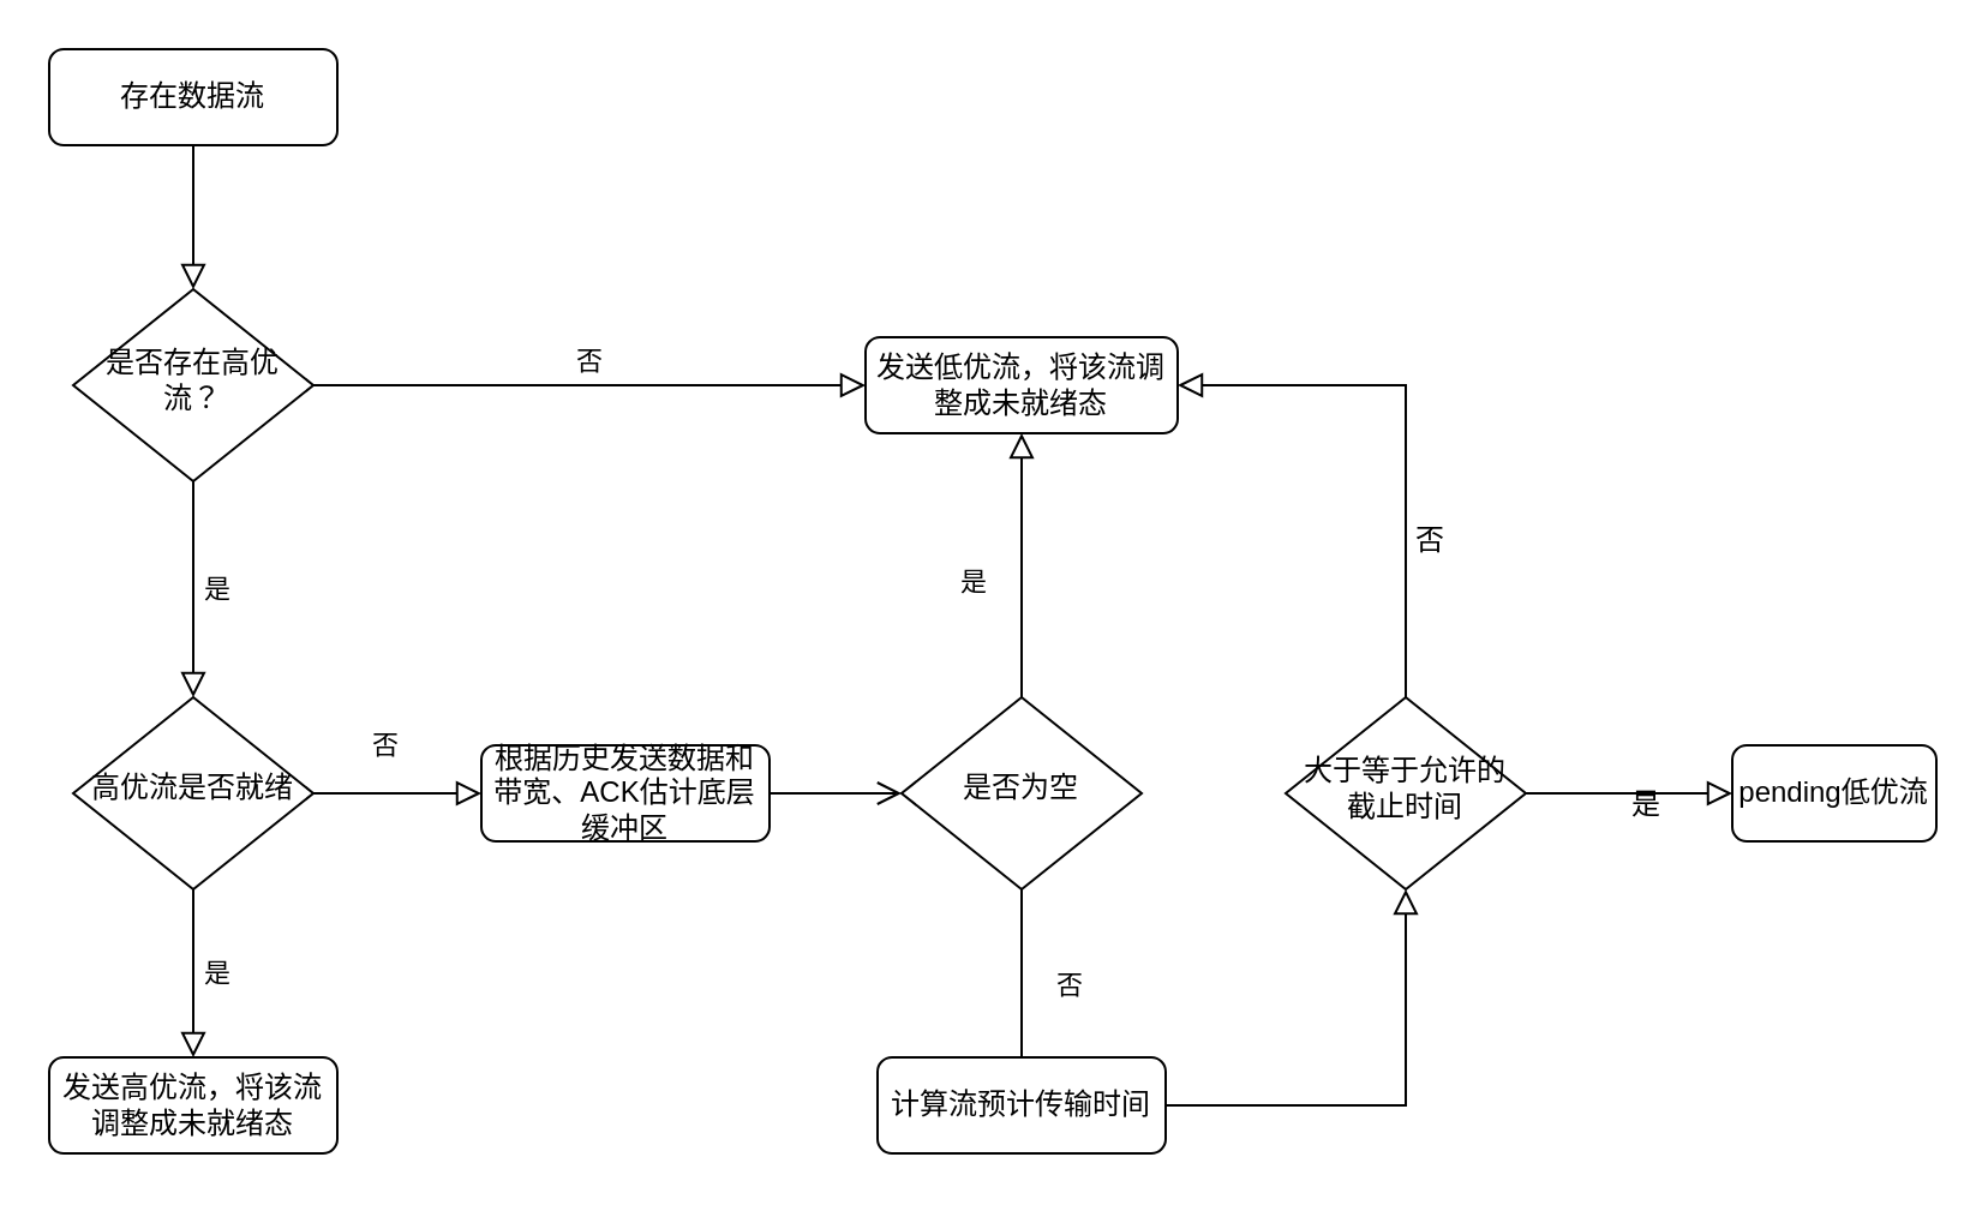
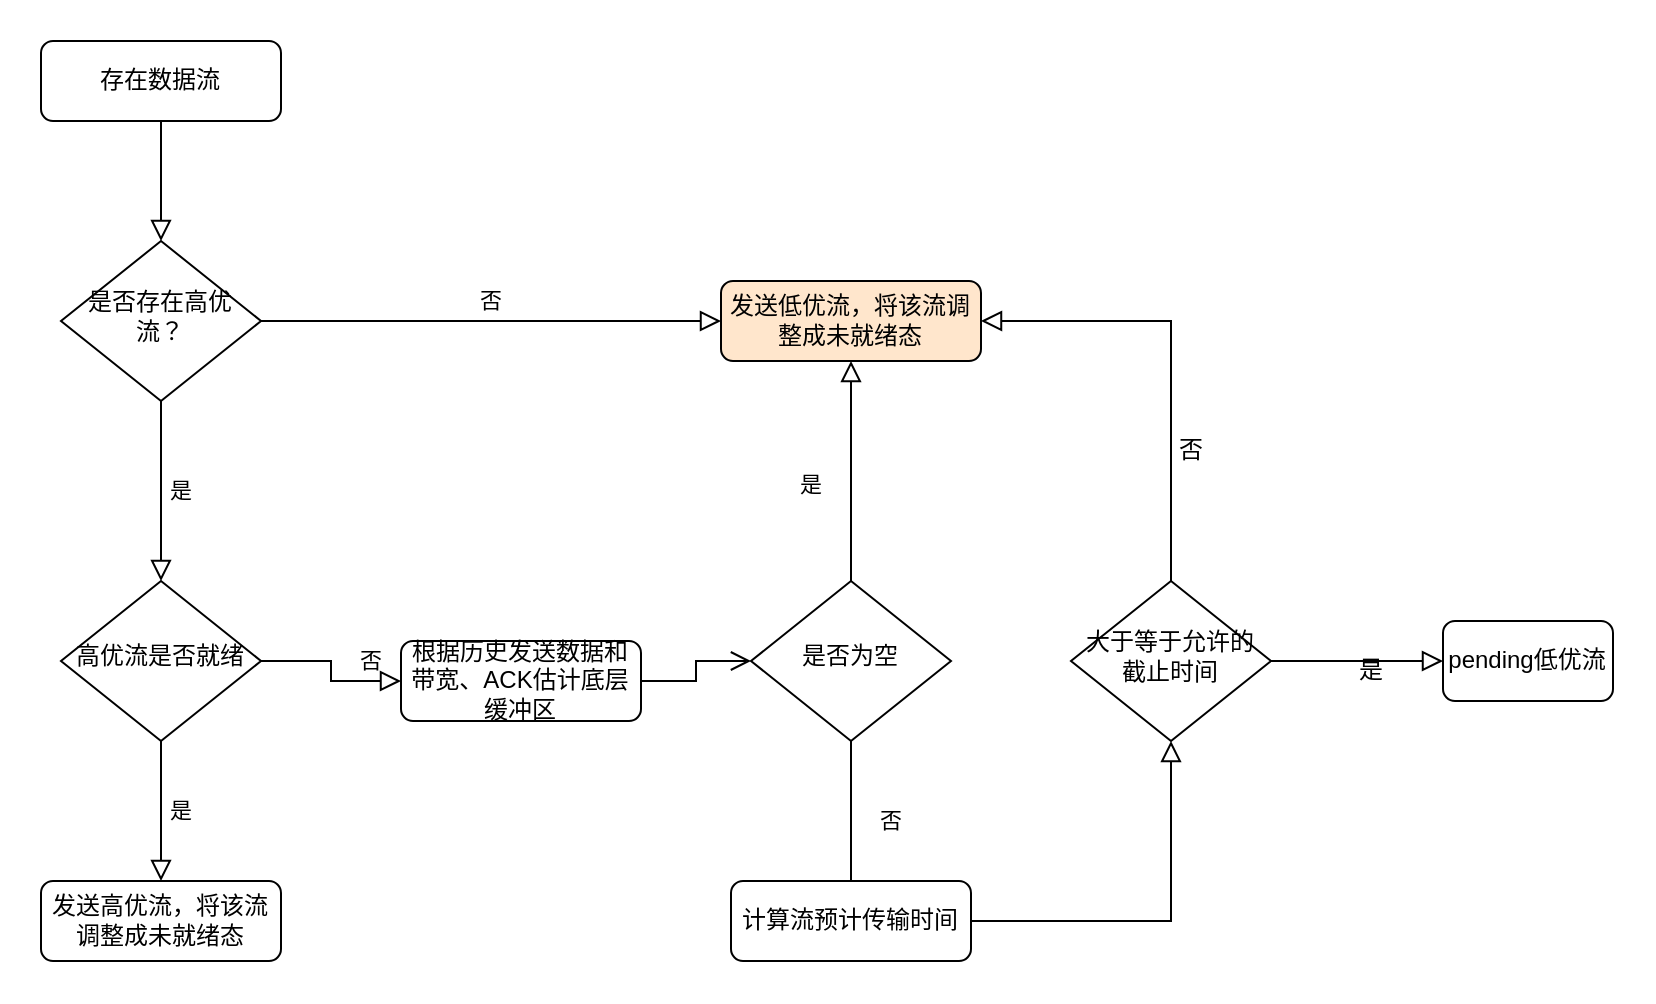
  <mxCell id="0" />
  <mxCell id="1" parent="0" />
  <mxCell id="2" value="" style="rounded=0;html=1;jettySize=auto;orthogonalLoop=1;fontSize=11;endArrow=block;endFill=0;endSize=8;strokeWidth=1;shadow=0;labelBackgroundColor=none;edgeStyle=orthogonalEdgeStyle;" parent="1" source="3" target="5" edge="1"><mxGeometry relative="1" as="geometry" /></mxCell>
  <mxCell id="3" value="存在数据流" style="rounded=1;whiteSpace=wrap;html=1;fontSize=12;glass=0;strokeWidth=1;shadow=0;" parent="1" vertex="1"><mxGeometry x="20" y="20" width="120" height="40" as="geometry" /></mxCell>
  <mxCell id="4" value="否" style="edgeStyle=orthogonalEdgeStyle;rounded=0;html=1;jettySize=auto;orthogonalLoop=1;fontSize=11;endArrow=block;endFill=0;endSize=8;strokeWidth=1;shadow=0;labelBackgroundColor=none;exitX=1;exitY=0.5;exitDx=0;exitDy=0;entryX=0;entryY=0.5;entryDx=0;entryDy=0;" parent="1" source="5" target="10" edge="1"><mxGeometry y="10" relative="1" as="geometry"><mxPoint as="offset" /><mxPoint x="300" y="160" as="targetPoint" /><Array as="points" /></mxGeometry></mxCell>
  <mxCell id="5" value="是否存在高优流？" style="rhombus;whiteSpace=wrap;html=1;shadow=0;fontFamily=Helvetica;fontSize=12;align=center;strokeWidth=1;spacing=6;spacingTop=-4;" parent="1" vertex="1"><mxGeometry x="30" y="120" width="100" height="80" as="geometry" /></mxCell>
  <mxCell id="6" value="高优流是否就绪" style="rhombus;whiteSpace=wrap;html=1;shadow=0;fontFamily=Helvetica;fontSize=12;align=center;strokeWidth=1;spacing=6;spacingTop=-4;" parent="1" vertex="1"><mxGeometry x="30" y="290" width="100" height="80" as="geometry" /></mxCell>
  <mxCell id="7" value="是" style="edgeStyle=orthogonalEdgeStyle;rounded=0;html=1;jettySize=auto;orthogonalLoop=1;fontSize=11;endArrow=block;endFill=0;endSize=8;strokeWidth=1;shadow=0;labelBackgroundColor=none;exitX=0.5;exitY=1;exitDx=0;exitDy=0;entryX=0.5;entryY=0;entryDx=0;entryDy=0;" parent="1" source="5" target="6" edge="1"><mxGeometry y="10" relative="1" as="geometry"><mxPoint as="offset" /><mxPoint x="300" y="240" as="targetPoint" /><mxPoint x="140" y="200" as="sourcePoint" /><Array as="points"><mxPoint x="80" y="260" /><mxPoint x="80" y="260" /></Array></mxGeometry></mxCell>
  <mxCell id="8" value="是" style="edgeStyle=orthogonalEdgeStyle;rounded=0;html=1;jettySize=auto;orthogonalLoop=1;fontSize=11;endArrow=block;endFill=0;endSize=8;strokeWidth=1;shadow=0;labelBackgroundColor=none;exitX=0.5;exitY=1;exitDx=0;exitDy=0;entryX=0.5;entryY=0;entryDx=0;entryDy=0;" parent="1" source="6" target="9" edge="1"><mxGeometry y="10" relative="1" as="geometry"><mxPoint as="offset" /><mxPoint x="170" y="400" as="targetPoint" /><mxPoint x="90" y="240" as="sourcePoint" /><Array as="points" /></mxGeometry></mxCell>
  <mxCell id="9" value="发送高优流，将该流调整成未就绪态" style="rounded=1;whiteSpace=wrap;html=1;fontSize=12;glass=0;strokeWidth=1;shadow=0;" parent="1" vertex="1"><mxGeometry x="20" y="440" width="120" height="40" as="geometry" /></mxCell>
- <mxCell id="10" value="发送低优流，将该流调整成未就绪态" style="rounded=1;whiteSpace=wrap;html=1;fontSize=12;glass=0;strokeWidth=1;shadow=0;" parent="1" vertex="1"><mxGeometry x="360" y="140" width="130" height="40" as="geometry" /></mxCell>
+ <mxCell id="10" value="发送低优流，将该流调整成未就绪态" style="rounded=1;whiteSpace=wrap;html=1;fontSize=12;glass=0;strokeWidth=1;shadow=0;fillColor=#ffe6cc;" parent="1" vertex="1"><mxGeometry x="360" y="140" width="130" height="40" as="geometry" /></mxCell>
  <mxCell id="11" value="否" style="edgeStyle=orthogonalEdgeStyle;rounded=0;html=1;jettySize=auto;orthogonalLoop=1;fontSize=11;endArrow=block;endFill=0;endSize=8;strokeWidth=1;shadow=0;labelBackgroundColor=none;entryX=0;entryY=0.5;entryDx=0;entryDy=0;exitX=1;exitY=0.5;exitDx=0;exitDy=0;" parent="1" source="6" target="12" edge="1"><mxGeometry x="-0.13" y="20" relative="1" as="geometry"><mxPoint as="offset" /><mxPoint x="290" y="329.5" as="targetPoint" /><mxPoint x="140" y="329.5" as="sourcePoint" /><Array as="points" /></mxGeometry></mxCell>
- <mxCell id="12" value="根据历史发送数据和带宽、ACK估计底层缓冲区" style="rounded=1;whiteSpace=wrap;html=1;fontSize=12;glass=0;strokeWidth=1;shadow=0;" parent="1" vertex="1"><mxGeometry x="200" y="310" width="120" height="40" as="geometry" /></mxCell>
+ <mxCell id="12" value="根据历史发送数据和带宽、ACK估计底层缓冲区" style="rounded=1;whiteSpace=wrap;html=1;fontSize=12;glass=0;strokeWidth=1;shadow=0;" parent="1" vertex="1"><mxGeometry x="200" y="320" width="120" height="40" as="geometry" /></mxCell>
  <mxCell id="13" value="是否为空" style="rhombus;whiteSpace=wrap;html=1;shadow=0;fontFamily=Helvetica;fontSize=12;align=center;strokeWidth=1;spacing=6;spacingTop=-4;" parent="1" vertex="1"><mxGeometry x="375" y="290" width="100" height="80" as="geometry" /></mxCell>
  <mxCell id="14" value="" style="edgeStyle=orthogonalEdgeStyle;rounded=0;html=1;jettySize=auto;orthogonalLoop=1;fontSize=11;endArrow=open;endFill=0;endSize=8;strokeWidth=1;shadow=0;labelBackgroundColor=none;exitX=1;exitY=0.5;exitDx=0;exitDy=0;entryX=0;entryY=0.5;entryDx=0;entryDy=0;" parent="1" source="12" target="13" edge="1"><mxGeometry x="-0.13" y="20" relative="1" as="geometry"><mxPoint as="offset" /><mxPoint x="470" y="330" as="targetPoint" /><mxPoint x="140" y="340" as="sourcePoint" /><Array as="points" /></mxGeometry></mxCell>
  <mxCell id="15" value="是" style="edgeStyle=orthogonalEdgeStyle;rounded=0;html=1;jettySize=auto;orthogonalLoop=1;fontSize=11;endArrow=block;endFill=0;endSize=8;strokeWidth=1;shadow=0;labelBackgroundColor=none;entryX=0.5;entryY=1;entryDx=0;entryDy=0;exitX=0.5;exitY=0;exitDx=0;exitDy=0;" parent="1" source="13" target="10" edge="1"><mxGeometry x="-0.13" y="20" relative="1" as="geometry"><mxPoint as="offset" /><mxPoint x="265" y="340" as="targetPoint" /><mxPoint x="95" y="340" as="sourcePoint" /><Array as="points" /></mxGeometry></mxCell>
  <mxCell id="16" value="否" style="edgeStyle=orthogonalEdgeStyle;rounded=0;html=1;jettySize=auto;orthogonalLoop=1;fontSize=11;endArrow=block;endFill=0;endSize=8;strokeWidth=1;shadow=0;labelBackgroundColor=none;exitX=0.5;exitY=1;exitDx=0;exitDy=0;entryX=0.5;entryY=0;entryDx=0;entryDy=0;" parent="1" source="13" target="17" edge="1"><mxGeometry x="-0.467" y="20" relative="1" as="geometry"><mxPoint as="offset" /><mxPoint x="565" y="330" as="targetPoint" /><mxPoint x="495" y="300" as="sourcePoint" /><Array as="points"><mxPoint x="425" y="480" /></Array></mxGeometry></mxCell>
  <mxCell id="17" value="计算流预计传输时间" style="rounded=1;whiteSpace=wrap;html=1;fontSize=12;glass=0;strokeWidth=1;shadow=0;" parent="1" vertex="1"><mxGeometry x="365" y="440" width="120" height="40" as="geometry" /></mxCell>
  <mxCell id="18" value="" style="edgeStyle=orthogonalEdgeStyle;rounded=0;html=1;jettySize=auto;orthogonalLoop=1;fontSize=11;endArrow=block;endFill=0;endSize=8;strokeWidth=1;shadow=0;labelBackgroundColor=none;exitX=1;exitY=0.5;exitDx=0;exitDy=0;entryX=0.5;entryY=1;entryDx=0;entryDy=0;" parent="1" source="17" target="19" edge="1"><mxGeometry x="-0.13" y="20" relative="1" as="geometry"><mxPoint as="offset" /><mxPoint x="585" y="340" as="targetPoint" /><mxPoint x="485" y="340" as="sourcePoint" /><Array as="points" /></mxGeometry></mxCell>
  <mxCell id="19" value="大于等于允许的截止时间" style="rhombus;whiteSpace=wrap;html=1;shadow=0;fontFamily=Helvetica;fontSize=12;align=center;strokeWidth=1;spacing=6;spacingTop=-4;" parent="1" vertex="1"><mxGeometry x="535" y="290" width="100" height="80" as="geometry" /></mxCell>
  <mxCell id="20" value="" style="edgeStyle=orthogonalEdgeStyle;rounded=0;html=1;jettySize=auto;orthogonalLoop=1;fontSize=11;endArrow=block;endFill=0;endSize=8;strokeWidth=1;shadow=0;labelBackgroundColor=none;entryX=0;entryY=0.5;entryDx=0;entryDy=0;exitX=1;exitY=0.5;exitDx=0;exitDy=0;" parent="1" source="19" target="21" edge="1"><mxGeometry x="-0.13" y="20" relative="1" as="geometry"><mxPoint as="offset" /><mxPoint x="795" y="450" as="targetPoint" /><mxPoint x="855" y="360" as="sourcePoint" /><Array as="points" /></mxGeometry></mxCell>
  <mxCell id="21" value="pending低优流" style="rounded=1;whiteSpace=wrap;html=1;fontSize=12;glass=0;strokeWidth=1;shadow=0;" parent="1" vertex="1"><mxGeometry x="721" y="310" width="85" height="40" as="geometry" /></mxCell>
  <mxCell id="22" value="是" style="text;html=1;align=center;verticalAlign=middle;resizable=0;points=[];autosize=1;strokeColor=none;fillColor=none;" parent="1" vertex="1"><mxGeometry x="665" y="320" width="40" height="30" as="geometry" /></mxCell>
  <mxCell id="23" value="" style="edgeStyle=orthogonalEdgeStyle;rounded=0;html=1;jettySize=auto;orthogonalLoop=1;fontSize=11;endArrow=block;endFill=0;endSize=8;strokeWidth=1;shadow=0;labelBackgroundColor=none;exitX=0.5;exitY=0;exitDx=0;exitDy=0;entryX=1;entryY=0.5;entryDx=0;entryDy=0;" parent="1" source="19" target="10" edge="1"><mxGeometry x="-0.13" y="20" relative="1" as="geometry"><mxPoint as="offset" /><mxPoint x="865" y="140" as="targetPoint" /><mxPoint x="805" y="380" as="sourcePoint" /><Array as="points" /></mxGeometry></mxCell>
  <mxCell id="24" value="否" style="text;html=1;align=center;verticalAlign=middle;resizable=0;points=[];autosize=1;strokeColor=none;fillColor=none;" parent="1" vertex="1"><mxGeometry x="575" y="210" width="40" height="30" as="geometry" /></mxCell>
